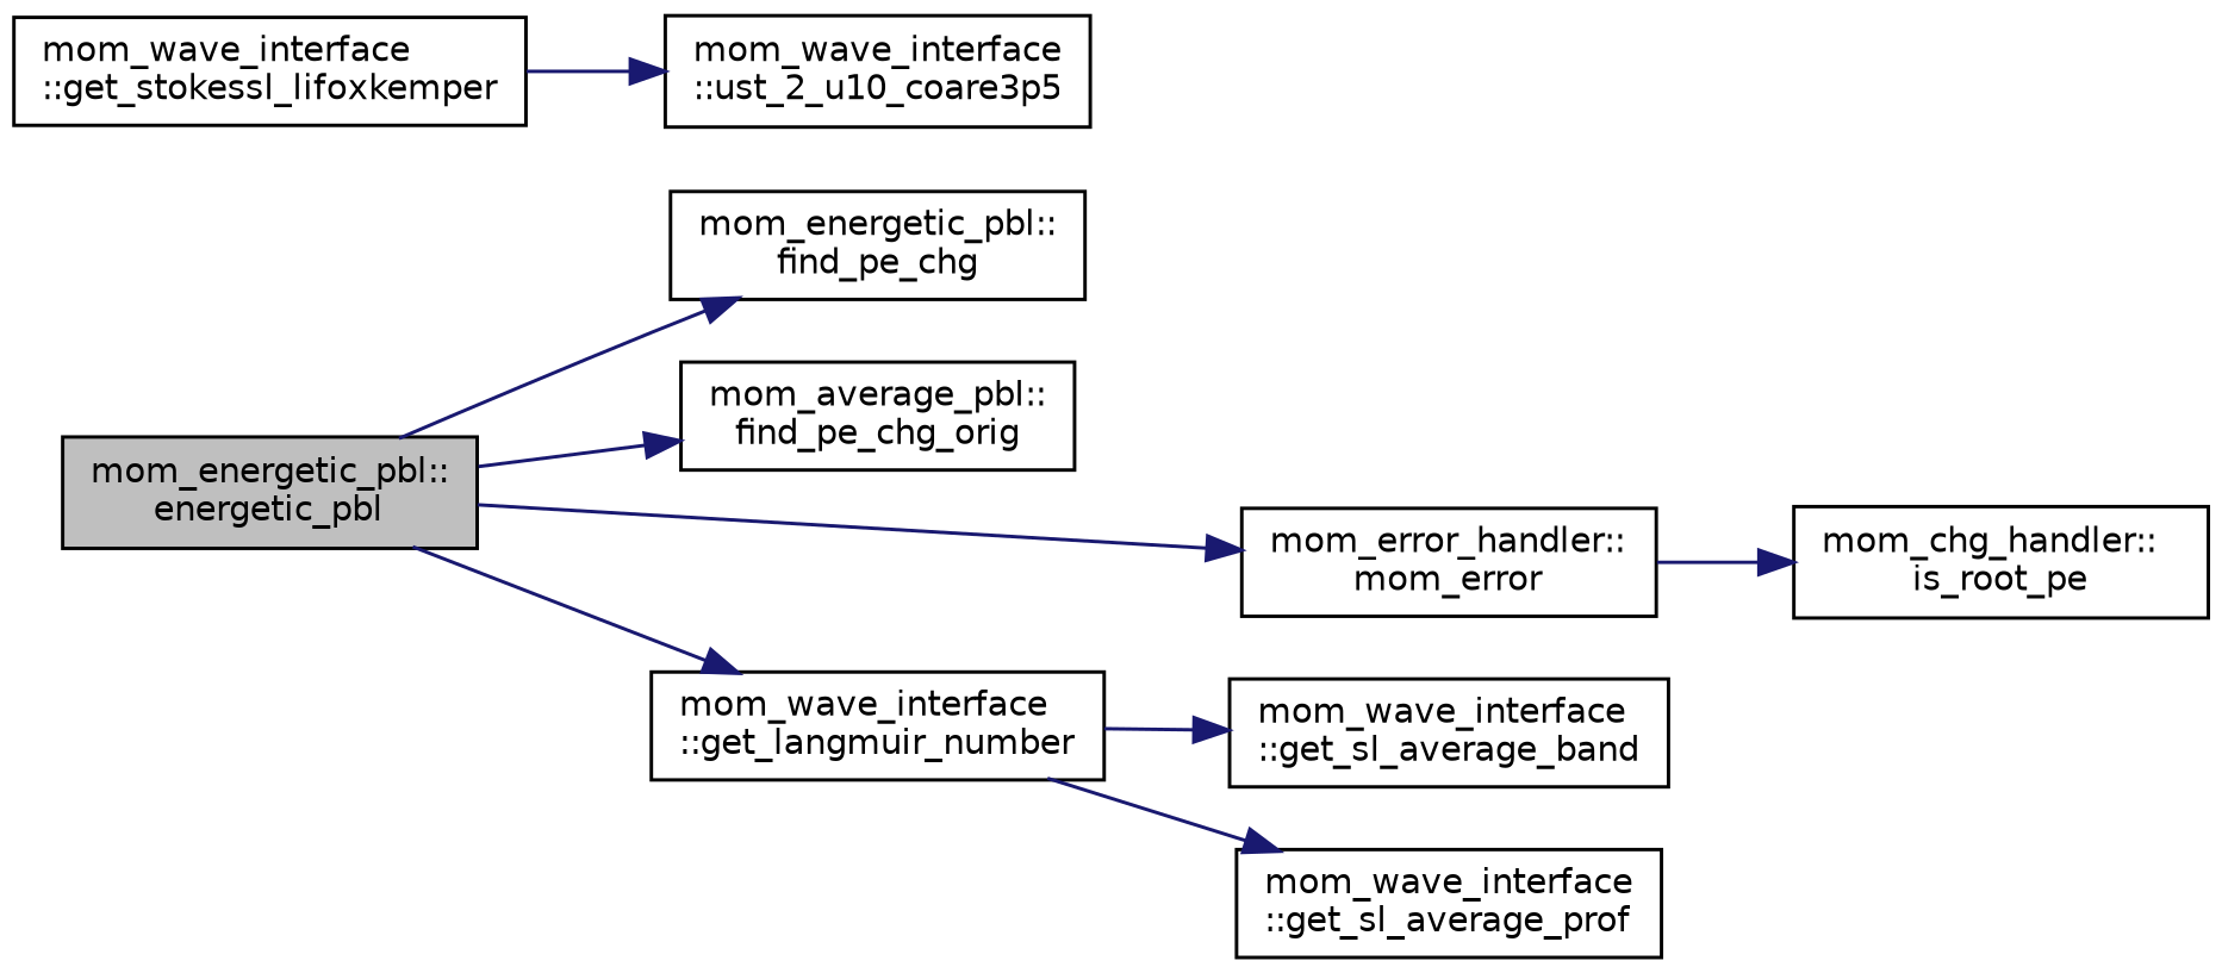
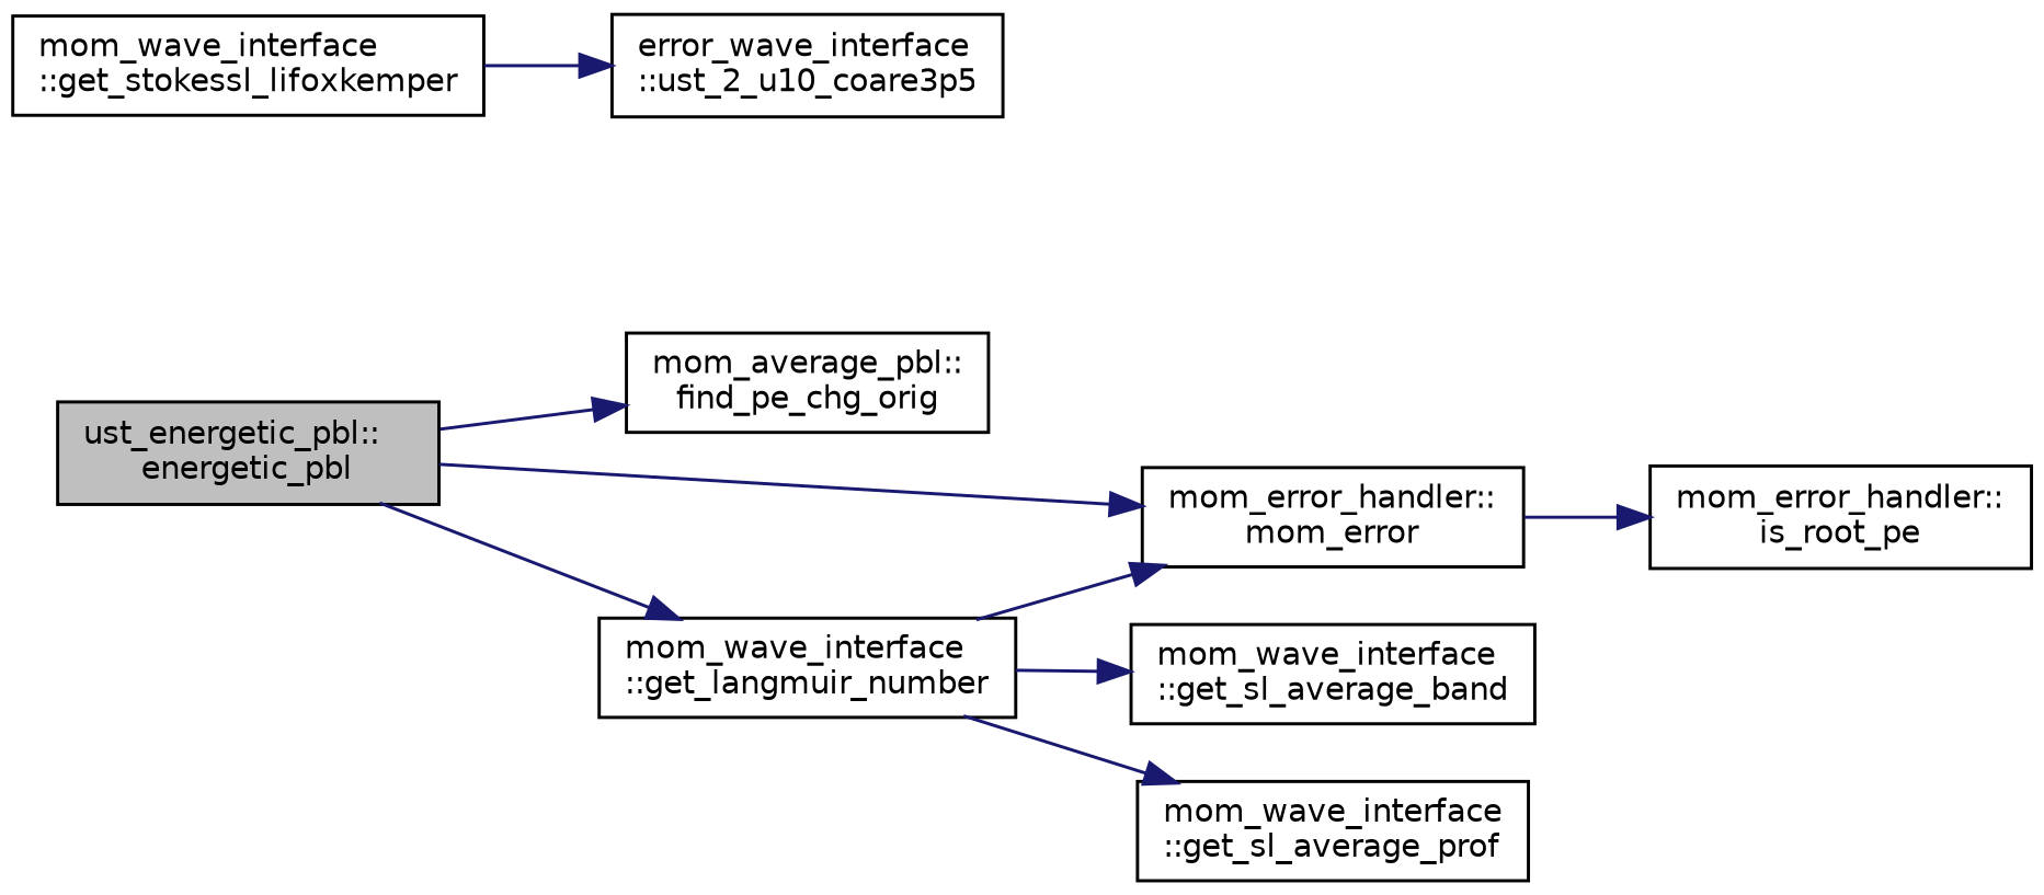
  digraph {
    rankdir=LR
    node [color=black fillcolor=white fontname=Helvetica fontsize=10 shape=record style=filled]
    edge [color=midnightblue fontname=Helvetica fontsize=10 labelfontname=Helvetica labelfontsize=10 style=solid]
-   n1 [fillcolor=grey75 fontcolor=black height=0.2 label="mom_energetic_pbl::\lenergetic_pbl" width=0.4]
-   n2 [height=0.2 label="mom_energetic_pbl::\lfind_pe_chg" width=0.4]
+   n1 [fillcolor=grey75 fontcolor=black height=0.2 label="ust_energetic_pbl::\lenergetic_pbl" width=0.4]
    n3 [height=0.2 label="mom_average_pbl::\lfind_pe_chg_orig" width=0.4]
    n4 [height=0.2 label="mom_wave_interface\l::get_langmuir_number" width=0.4]
    n5 [height=0.2 label="mom_error_handler::\lmom_error" width=0.4]
    n6 [height=0.2 label="mom_wave_interface\l::get_sl_average_band" width=0.4]
    n7 [height=0.2 label="mom_wave_interface\l::get_sl_average_prof" width=0.4]
-   n8 [height=0.2 label="mom_chg_handler::\lis_root_pe" width=0.4]
+   n8 [height=0.2 label="mom_error_handler::\lis_root_pe" width=0.4]
    n9 [height=0.2 label="mom_wave_interface\l::get_stokessl_lifoxkemper" width=0.4]
-   n10 [height=0.2 label="mom_wave_interface\l::ust_2_u10_coare3p5" width=0.4]
-   n1 -> n2
+   n10 [height=0.2 label="error_wave_interface\l::ust_2_u10_coare3p5" width=0.4]
    n1 -> n3
    n1 -> n4
    n1 -> n5
+   n4 -> n5
    n4 -> n6
    n4 -> n7
    n5 -> n8
    n9 -> n10
  }
